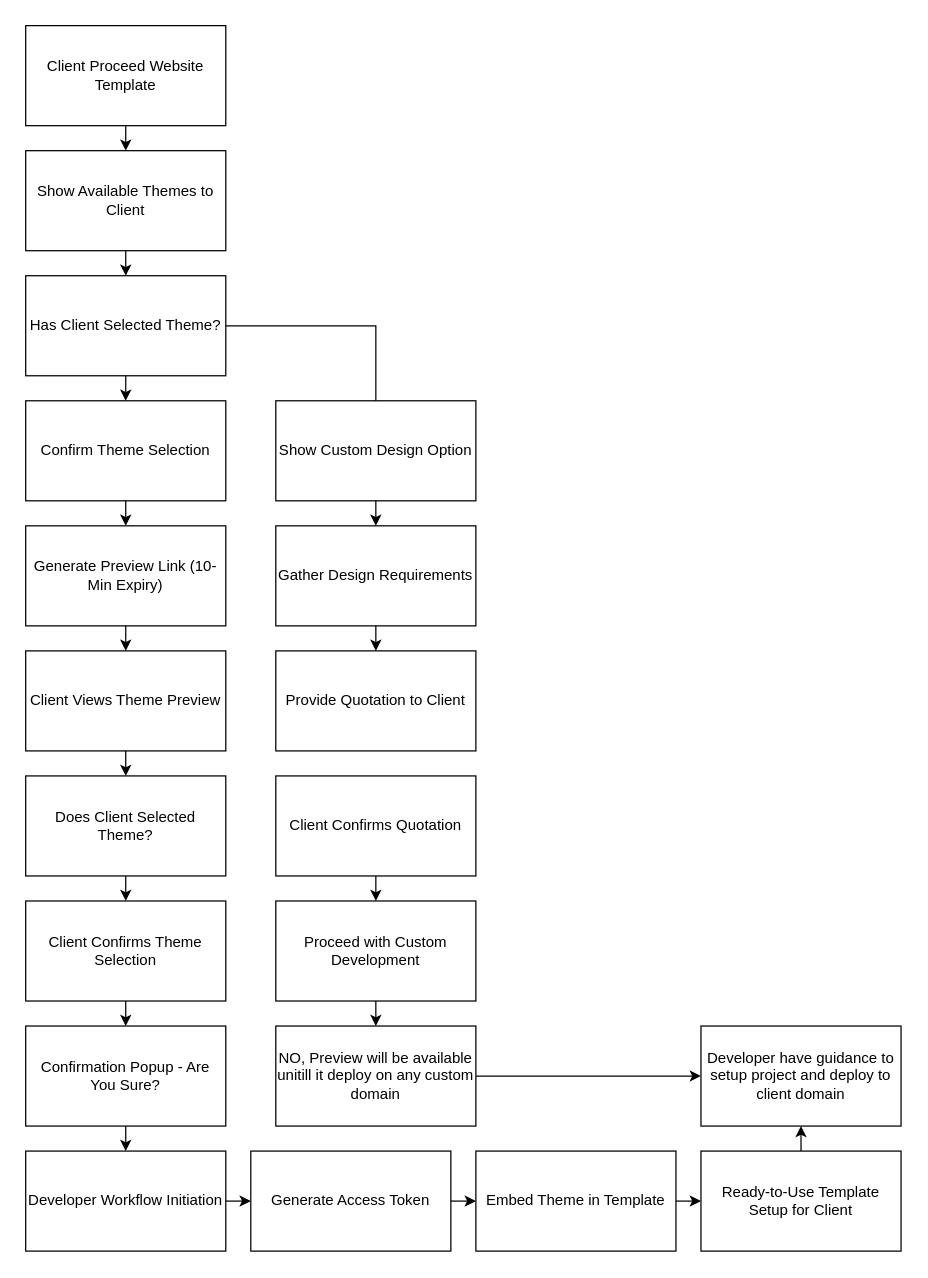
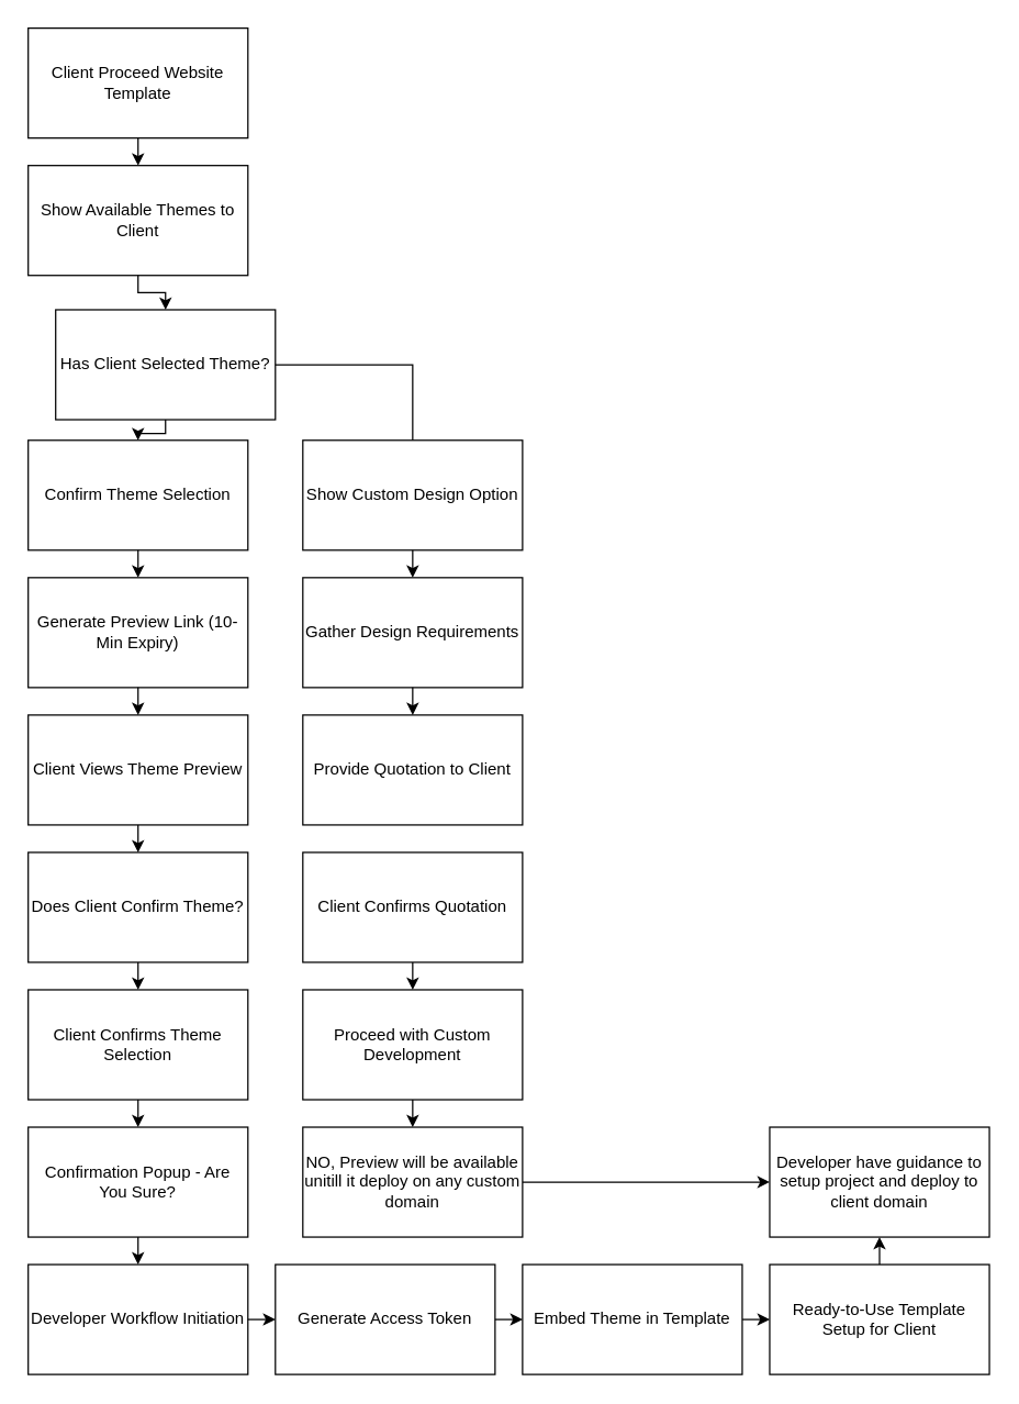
  <mxCell id="0" />
  <mxCell id="1" style="" parent="0" />
  <mxCell id="2" value="Client Proceed Website Template" style="shape=rectangle;whiteSpace=wrap;html=1;" parent="1" vertex="1"><mxGeometry x="20" y="20" width="160" height="80" as="geometry" /></mxCell>
  <mxCell id="3" value="Show Available Themes to Client" style="shape=rectangle;whiteSpace=wrap;html=1;" parent="1" vertex="1"><mxGeometry x="20" y="120" width="160" height="80" as="geometry" /></mxCell>
  <mxCell id="4" style="edgeStyle=orthogonalEdgeStyle;rounded=0;orthogonalLoop=1;" parent="1" source="2" target="3" edge="1"><mxGeometry relative="1" as="geometry" /></mxCell>
- <mxCell id="5" value="Has Client Selected Theme?" style="shape=rectangle;whiteSpace=wrap;html=1;" parent="1" vertex="1"><mxGeometry x="20" y="220" width="160" height="80" as="geometry" /></mxCell>
+ <mxCell id="5" value="Has Client Selected Theme?" style="shape=rectangle;whiteSpace=wrap;html=1;" parent="1" vertex="1"><mxGeometry x="40" y="225" width="160" height="80" as="geometry" /></mxCell>
  <mxCell id="6" style="edgeStyle=orthogonalEdgeStyle;rounded=0;orthogonalLoop=1;" parent="1" source="3" target="5" edge="1"><mxGeometry relative="1" as="geometry" /></mxCell>
  <mxCell id="7" value="Confirm Theme Selection" style="shape=rectangle;whiteSpace=wrap;html=1;" parent="1" vertex="1"><mxGeometry x="20" y="320" width="160" height="80" as="geometry" /></mxCell>
  <mxCell id="8" style="edgeStyle=orthogonalEdgeStyle;rounded=0;orthogonalLoop=1;" parent="1" source="5" target="7" edge="1"><mxGeometry relative="1" as="geometry" /></mxCell>
  <mxCell id="9" value="Generate Preview Link (10-Min Expiry)" style="shape=rectangle;whiteSpace=wrap;html=1;" parent="1" vertex="1"><mxGeometry x="20" y="420" width="160" height="80" as="geometry" /></mxCell>
  <mxCell id="10" style="edgeStyle=orthogonalEdgeStyle;rounded=0;orthogonalLoop=1;" parent="1" source="7" target="9" edge="1"><mxGeometry relative="1" as="geometry" /></mxCell>
  <mxCell id="11" value="Client Views Theme Preview" style="shape=rectangle;whiteSpace=wrap;html=1;" parent="1" vertex="1"><mxGeometry x="20" y="520" width="160" height="80" as="geometry" /></mxCell>
  <mxCell id="12" style="edgeStyle=orthogonalEdgeStyle;rounded=0;orthogonalLoop=1;" parent="1" source="9" target="11" edge="1"><mxGeometry relative="1" as="geometry" /></mxCell>
- <mxCell id="13" value="Does Client Selected Theme?" style="shape=rectangle;whiteSpace=wrap;html=1;" parent="1" vertex="1"><mxGeometry x="20" y="620" width="160" height="80" as="geometry" /></mxCell>
+ <mxCell id="13" value="Does Client Confirm Theme?" style="shape=rectangle;whiteSpace=wrap;html=1;" parent="1" vertex="1"><mxGeometry x="20" y="620" width="160" height="80" as="geometry" /></mxCell>
  <mxCell id="14" style="edgeStyle=orthogonalEdgeStyle;rounded=0;orthogonalLoop=1;" parent="1" source="11" target="13" edge="1"><mxGeometry relative="1" as="geometry" /></mxCell>
  <mxCell id="15" value="Client Confirms Theme Selection" style="shape=rectangle;whiteSpace=wrap;html=1;" parent="1" vertex="1"><mxGeometry x="20" y="720" width="160" height="80" as="geometry" /></mxCell>
  <mxCell id="16" style="edgeStyle=orthogonalEdgeStyle;rounded=0;orthogonalLoop=1;" parent="1" source="13" target="15" edge="1"><mxGeometry relative="1" as="geometry" /></mxCell>
  <mxCell id="17" value="Confirmation Popup - Are You Sure?" style="shape=rectangle;whiteSpace=wrap;html=1;" parent="1" vertex="1"><mxGeometry x="20" y="820" width="160" height="80" as="geometry" /></mxCell>
  <mxCell id="18" style="edgeStyle=orthogonalEdgeStyle;rounded=0;orthogonalLoop=1;" parent="1" source="15" target="17" edge="1"><mxGeometry relative="1" as="geometry" /></mxCell>
  <mxCell id="19" value="Developer Workflow Initiation" style="shape=rectangle;whiteSpace=wrap;html=1;" parent="1" vertex="1"><mxGeometry x="20" y="920" width="160" height="80" as="geometry" /></mxCell>
  <mxCell id="20" style="edgeStyle=orthogonalEdgeStyle;rounded=0;orthogonalLoop=1;" parent="1" source="17" target="19" edge="1"><mxGeometry relative="1" as="geometry" /></mxCell>
  <mxCell id="21" value="Generate Access Token" style="shape=rectangle;whiteSpace=wrap;html=1;" parent="1" vertex="1"><mxGeometry x="200" y="920" width="160" height="80" as="geometry" /></mxCell>
  <mxCell id="22" style="edgeStyle=orthogonalEdgeStyle;rounded=0;orthogonalLoop=1;" parent="1" source="19" target="21" edge="1"><mxGeometry relative="1" as="geometry" /></mxCell>
  <mxCell id="23" value="Embed Theme in Template" style="shape=rectangle;whiteSpace=wrap;html=1;" parent="1" vertex="1"><mxGeometry x="380" y="920" width="160" height="80" as="geometry" /></mxCell>
  <mxCell id="24" style="edgeStyle=orthogonalEdgeStyle;rounded=0;orthogonalLoop=1;" parent="1" source="21" target="23" edge="1"><mxGeometry relative="1" as="geometry" /></mxCell>
  <mxCell id="25" style="edgeStyle=none;html=1;exitX=0.5;exitY=0;exitDx=0;exitDy=0;entryX=0.5;entryY=1;entryDx=0;entryDy=0;" edge="1" parent="1" source="26" target="40"><mxGeometry relative="1" as="geometry" /></mxCell>
  <mxCell id="26" value="Ready-to-Use Template Setup for Client" style="shape=rectangle;whiteSpace=wrap;html=1;" parent="1" vertex="1"><mxGeometry x="560" y="920" width="160" height="80" as="geometry" /></mxCell>
  <mxCell id="27" style="edgeStyle=orthogonalEdgeStyle;rounded=0;orthogonalLoop=1;" parent="1" source="23" target="26" edge="1"><mxGeometry relative="1" as="geometry" /></mxCell>
  <mxCell id="28" value="Show Custom Design Option" style="shape=rectangle;whiteSpace=wrap;html=1;" parent="1" vertex="1"><mxGeometry x="220" y="320" width="160" height="80" as="geometry" /></mxCell>
  <mxCell id="29" style="edgeStyle=orthogonalEdgeStyle;rounded=0;orthogonalLoop=1;endArrow=none;" parent="1" source="5" target="28" edge="1"><mxGeometry relative="1" as="geometry" /></mxCell>
  <mxCell id="30" value="Gather Design Requirements" style="shape=rectangle;whiteSpace=wrap;html=1;" parent="1" vertex="1"><mxGeometry x="220" y="420" width="160" height="80" as="geometry" /></mxCell>
  <mxCell id="31" style="edgeStyle=orthogonalEdgeStyle;rounded=0;orthogonalLoop=1;" parent="1" source="28" target="30" edge="1"><mxGeometry relative="1" as="geometry" /></mxCell>
  <mxCell id="32" value="Provide Quotation to Client" style="shape=rectangle;whiteSpace=wrap;html=1;" parent="1" vertex="1"><mxGeometry x="220" y="520" width="160" height="80" as="geometry" /></mxCell>
  <mxCell id="33" style="edgeStyle=orthogonalEdgeStyle;rounded=0;orthogonalLoop=1;" parent="1" source="30" target="32" edge="1"><mxGeometry relative="1" as="geometry" /></mxCell>
  <mxCell id="34" value="Client Confirms Quotation" style="shape=rectangle;whiteSpace=wrap;html=1;" parent="1" vertex="1"><mxGeometry x="220" y="620" width="160" height="80" as="geometry" /></mxCell>
  <mxCell id="35" value="" style="edgeStyle=none;html=1;" edge="1" parent="1" source="36"><mxGeometry relative="1" as="geometry"><mxPoint x="300" y="820" as="targetPoint" /></mxGeometry></mxCell>
  <mxCell id="36" value="Proceed with Custom Development" style="shape=rectangle;whiteSpace=wrap;html=1;" parent="1" vertex="1"><mxGeometry x="220" y="720" width="160" height="80" as="geometry" /></mxCell>
  <mxCell id="37" style="edgeStyle=orthogonalEdgeStyle;rounded=0;orthogonalLoop=1;" parent="1" source="34" target="36" edge="1"><mxGeometry relative="1" as="geometry" /></mxCell>
  <mxCell id="38" style="edgeStyle=none;html=1;exitX=1;exitY=0.5;exitDx=0;exitDy=0;entryX=0;entryY=0.5;entryDx=0;entryDy=0;" edge="1" parent="1" source="39" target="40"><mxGeometry relative="1" as="geometry"><mxPoint x="300" y="900" as="sourcePoint" /><mxPoint x="640" y="1010" as="targetPoint" /></mxGeometry></mxCell>
  <mxCell id="39" value="NO, Preview will be available unitill it deploy on any custom domain" style="shape=rectangle;whiteSpace=wrap;html=1;" vertex="1" parent="1"><mxGeometry x="220" y="820" width="160" height="80" as="geometry" /></mxCell>
  <mxCell id="40" value="Developer have guidance to setup project and deploy to client domain" style="shape=rectangle;whiteSpace=wrap;html=1;" vertex="1" parent="1"><mxGeometry x="560" y="820" width="160" height="80" as="geometry" /></mxCell>
